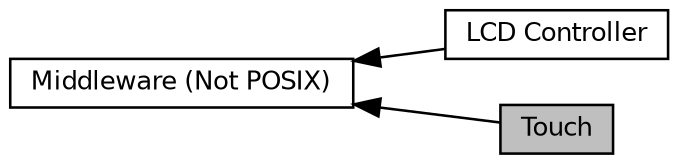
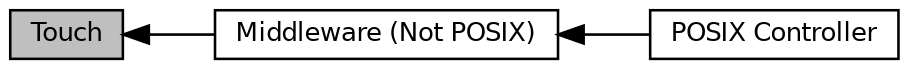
  digraph {
    rankdir=LR
    node [color=black fillcolor=white fontname=Helvetica fontsize=10 shape=box style=filled]
    edge [dir=back fontname=Helvetica fontsize=10 labelfontname=Helvetica labelfontsize=10 shape=plaintext style=solid]
-   n1 [height=0.2 label="LCD Controller" width=0.4]
+   n1 [height=0.2 label="POSIX Controller" width=0.4]
    n2 [height=0.2 label="Middleware (Not POSIX)" width=0.4]
    n3 [fillcolor=grey75 fontcolor=black height=0.2 label=Touch width=0.4]
    n2 -> n1
-   n2 -> n3
+   n3 -> n2
  }
